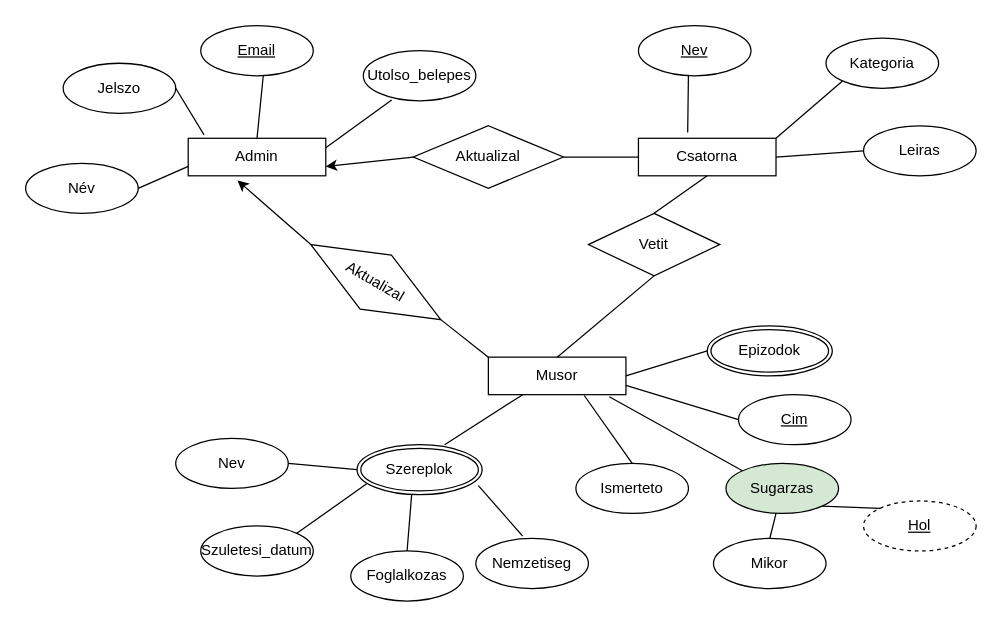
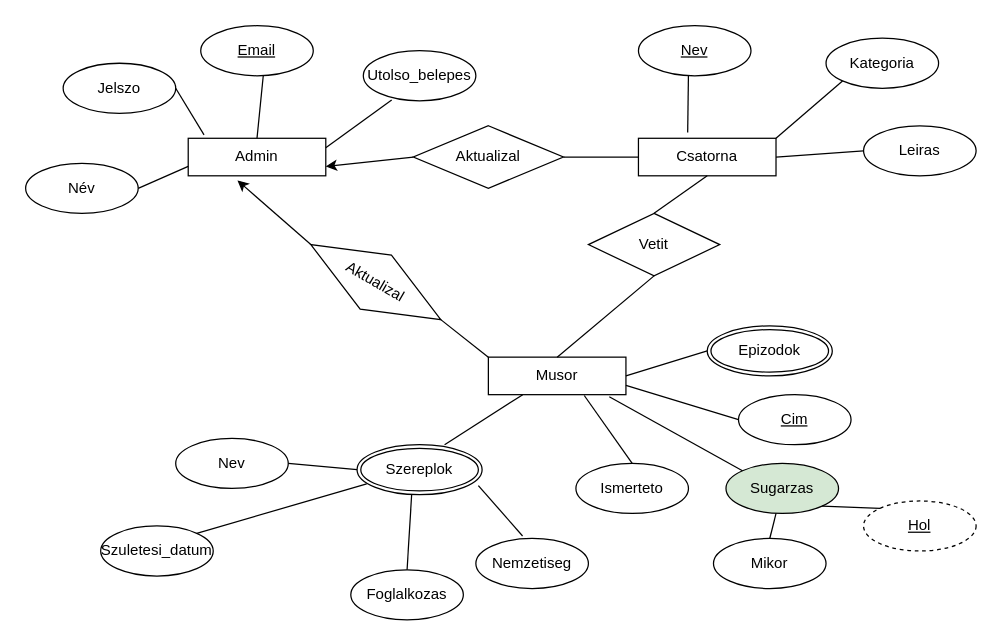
  <mxCell id="0" />
  <mxCell id="1" parent="0" />
  <mxCell id="2" value="Admin" style="rounded=0;whiteSpace=wrap;html=1;" parent="1" vertex="1"><mxGeometry x="150" y="110" width="110" height="30" as="geometry" /></mxCell>
  <mxCell id="3" value="Csatorna" style="rounded=0;whiteSpace=wrap;html=1;" parent="1" vertex="1"><mxGeometry x="510" y="110" width="110" height="30" as="geometry" /></mxCell>
  <mxCell id="4" value="Musor" style="rounded=0;whiteSpace=wrap;html=1;" parent="1" vertex="1"><mxGeometry x="390" y="285" width="110" height="30" as="geometry" /></mxCell>
  <mxCell id="5" value="Név" style="ellipse;whiteSpace=wrap;html=1;" parent="1" vertex="1"><mxGeometry x="20" y="130" width="90" height="40" as="geometry" /></mxCell>
  <mxCell id="6" value="Jelszo" style="ellipse;whiteSpace=wrap;html=1;" parent="1" vertex="1"><mxGeometry x="50" y="50" width="90" height="40" as="geometry" /></mxCell>
  <mxCell id="7" value="Email" style="ellipse;whiteSpace=wrap;html=1;fontStyle=4" parent="1" vertex="1"><mxGeometry x="160" y="20" width="90" height="40" as="geometry" /></mxCell>
  <mxCell id="8" value="Utolso_belepes" style="ellipse;whiteSpace=wrap;html=1;" parent="1" vertex="1"><mxGeometry x="290" y="40" width="90" height="40" as="geometry" /></mxCell>
  <mxCell id="9" value="" style="endArrow=none;html=1;rounded=0;entryX=0.115;entryY=-0.089;entryDx=0;entryDy=0;entryPerimeter=0;" parent="1" target="2" edge="1"><mxGeometry width="50" height="50" relative="1" as="geometry"><mxPoint x="140" y="70" as="sourcePoint" /><mxPoint x="190" y="20" as="targetPoint" /></mxGeometry></mxCell>
  <mxCell id="10" value="" style="endArrow=none;html=1;rounded=0;exitX=0.5;exitY=0;exitDx=0;exitDy=0;" parent="1" source="2" edge="1"><mxGeometry width="50" height="50" relative="1" as="geometry"><mxPoint x="160" y="110" as="sourcePoint" /><mxPoint x="210" y="60" as="targetPoint" /></mxGeometry></mxCell>
  <mxCell id="11" value="" style="endArrow=none;html=1;rounded=0;entryX=0.252;entryY=0.983;entryDx=0;entryDy=0;entryPerimeter=0;exitX=1;exitY=0.25;exitDx=0;exitDy=0;" parent="1" source="2" target="8" edge="1"><mxGeometry width="50" height="50" relative="1" as="geometry"><mxPoint x="260" y="130" as="sourcePoint" /><mxPoint x="310" y="80" as="targetPoint" /></mxGeometry></mxCell>
  <mxCell id="12" value="" style="endArrow=none;html=1;rounded=0;exitX=1;exitY=0.5;exitDx=0;exitDy=0;entryX=0;entryY=0.75;entryDx=0;entryDy=0;" parent="1" source="5" target="2" edge="1"><mxGeometry width="50" height="50" relative="1" as="geometry"><mxPoint x="110" y="150" as="sourcePoint" /><mxPoint x="160" y="100" as="targetPoint" /></mxGeometry></mxCell>
  <mxCell id="13" value="Nev" style="ellipse;whiteSpace=wrap;html=1;fontStyle=4" parent="1" vertex="1"><mxGeometry x="510" y="20" width="90" height="40" as="geometry" /></mxCell>
  <mxCell id="14" value="Kategoria" style="ellipse;whiteSpace=wrap;html=1;" parent="1" vertex="1"><mxGeometry x="660" y="30" width="90" height="40" as="geometry" /></mxCell>
  <mxCell id="15" value="Leiras" style="ellipse;whiteSpace=wrap;html=1;" parent="1" vertex="1"><mxGeometry x="690" y="100" width="90" height="40" as="geometry" /></mxCell>
  <mxCell id="16" value="" style="endArrow=none;html=1;rounded=0;entryX=0.444;entryY=1;entryDx=0;entryDy=0;entryPerimeter=0;exitX=0.358;exitY=-0.156;exitDx=0;exitDy=0;exitPerimeter=0;" parent="1" source="3" target="13" edge="1"><mxGeometry width="50" height="50" relative="1" as="geometry"><mxPoint x="510" y="110" as="sourcePoint" /><mxPoint x="560" y="60" as="targetPoint" /></mxGeometry></mxCell>
  <mxCell id="17" value="" style="endArrow=none;html=1;rounded=0;entryX=0;entryY=1;entryDx=0;entryDy=0;exitX=1;exitY=0;exitDx=0;exitDy=0;" parent="1" source="3" target="14" edge="1"><mxGeometry width="50" height="50" relative="1" as="geometry"><mxPoint x="630" y="120" as="sourcePoint" /><mxPoint x="680" y="70" as="targetPoint" /></mxGeometry></mxCell>
  <mxCell id="18" value="" style="endArrow=none;html=1;rounded=0;entryX=0;entryY=0.5;entryDx=0;entryDy=0;exitX=1;exitY=0.5;exitDx=0;exitDy=0;" parent="1" source="3" target="15" edge="1"><mxGeometry width="50" height="50" relative="1" as="geometry"><mxPoint x="620" y="190" as="sourcePoint" /><mxPoint x="670" y="140" as="targetPoint" /></mxGeometry></mxCell>
  <mxCell id="19" value="Cim" style="ellipse;whiteSpace=wrap;html=1;fontStyle=4" parent="1" vertex="1"><mxGeometry x="590" y="315" width="90" height="40" as="geometry" /></mxCell>
  <mxCell id="20" value="Ismerteto" style="ellipse;whiteSpace=wrap;html=1;" parent="1" vertex="1"><mxGeometry x="460" y="370" width="90" height="40" as="geometry" /></mxCell>
  <mxCell id="21" value="Sugarzas" style="ellipse;whiteSpace=wrap;html=1;fillColor=#d5e8d4;" parent="1" vertex="1"><mxGeometry x="580" y="370" width="90" height="40" as="geometry" /></mxCell>
  <mxCell id="22" value="" style="endArrow=none;html=1;rounded=0;entryX=0;entryY=0.5;entryDx=0;entryDy=0;exitX=1;exitY=0.75;exitDx=0;exitDy=0;" parent="1" source="4" target="19" edge="1"><mxGeometry width="50" height="50" relative="1" as="geometry"><mxPoint x="475" y="260" as="sourcePoint" /><mxPoint x="525" y="210" as="targetPoint" /></mxGeometry></mxCell>
  <mxCell id="23" value="" style="endArrow=none;html=1;rounded=0;exitX=0;exitY=0.5;exitDx=0;exitDy=0;entryX=1;entryY=0.5;entryDx=0;entryDy=0;" parent="1" source="46" target="4" edge="1"><mxGeometry width="50" height="50" relative="1" as="geometry"><mxPoint x="565" y="285" as="sourcePoint" /><mxPoint x="630" y="280" as="targetPoint" /></mxGeometry></mxCell>
  <mxCell id="24" value="" style="endArrow=none;html=1;rounded=0;exitX=0.7;exitY=0;exitDx=0;exitDy=0;exitPerimeter=0;entryX=0.25;entryY=1;entryDx=0;entryDy=0;" parent="1" source="41" target="4" edge="1"><mxGeometry width="50" height="50" relative="1" as="geometry"><mxPoint x="513.04" y="372" as="sourcePoint" /><mxPoint x="555" y="320" as="targetPoint" /></mxGeometry></mxCell>
  <mxCell id="25" value="" style="endArrow=none;html=1;rounded=0;exitX=0.5;exitY=0;exitDx=0;exitDy=0;entryX=0.697;entryY=1.022;entryDx=0;entryDy=0;entryPerimeter=0;" parent="1" source="20" target="4" edge="1"><mxGeometry width="50" height="50" relative="1" as="geometry"><mxPoint x="605" y="385" as="sourcePoint" /><mxPoint x="655" y="335" as="targetPoint" /></mxGeometry></mxCell>
  <mxCell id="26" value="" style="endArrow=none;html=1;rounded=0;exitX=0;exitY=0;exitDx=0;exitDy=0;entryX=0.879;entryY=1.056;entryDx=0;entryDy=0;entryPerimeter=0;" parent="1" source="21" target="4" edge="1"><mxGeometry width="50" height="50" relative="1" as="geometry"><mxPoint x="685" y="310" as="sourcePoint" /><mxPoint x="735" y="260" as="targetPoint" /></mxGeometry></mxCell>
  <mxCell id="27" value="Nev" style="ellipse;whiteSpace=wrap;html=1;fontStyle=0" parent="1" vertex="1"><mxGeometry x="140" y="350" width="90" height="40" as="geometry" /></mxCell>
- <mxCell id="28" value="Szuletesi_datum" style="ellipse;whiteSpace=wrap;html=1;" parent="1" vertex="1"><mxGeometry x="160" y="420" width="90" height="40" as="geometry" /></mxCell>
+ <mxCell id="28" value="Szuletesi_datum" style="ellipse;whiteSpace=wrap;html=1;" parent="1" vertex="1"><mxGeometry x="80" y="420" width="90" height="40" as="geometry" /></mxCell>
  <mxCell id="29" value="Nemzetiseg" style="ellipse;whiteSpace=wrap;html=1;" parent="1" vertex="1"><mxGeometry x="380" y="430" width="90" height="40" as="geometry" /></mxCell>
- <mxCell id="30" value="Foglalkozas" style="ellipse;whiteSpace=wrap;html=1;" parent="1" vertex="1"><mxGeometry x="280" y="440" width="90" height="40" as="geometry" /></mxCell>
+ <mxCell id="30" value="Foglalkozas" style="ellipse;whiteSpace=wrap;html=1;" parent="1" vertex="1"><mxGeometry x="280" y="455" width="90" height="40" as="geometry" /></mxCell>
  <mxCell id="31" value="" style="endArrow=none;html=1;rounded=0;exitX=0;exitY=0.5;exitDx=0;exitDy=0;entryX=1;entryY=0.5;entryDx=0;entryDy=0;" parent="1" source="41" target="27" edge="1"><mxGeometry width="50" height="50" relative="1" as="geometry"><mxPoint x="150" y="320" as="sourcePoint" /><mxPoint x="335" y="235" as="targetPoint" /></mxGeometry></mxCell>
  <mxCell id="32" value="" style="endArrow=none;html=1;rounded=0;entryX=1;entryY=0;entryDx=0;entryDy=0;exitX=0.077;exitY=0.783;exitDx=0;exitDy=0;exitPerimeter=0;" parent="1" source="41" target="28" edge="1"><mxGeometry width="50" height="50" relative="1" as="geometry"><mxPoint x="150" y="335" as="sourcePoint" /><mxPoint x="325" y="345" as="targetPoint" /></mxGeometry></mxCell>
  <mxCell id="33" value="" style="endArrow=none;html=1;rounded=0;exitX=0.415;exitY=-0.05;exitDx=0;exitDy=0;exitPerimeter=0;entryX=0.97;entryY=0.817;entryDx=0;entryDy=0;entryPerimeter=0;" parent="1" source="29" target="41" edge="1"><mxGeometry width="50" height="50" relative="1" as="geometry"><mxPoint x="240" y="345" as="sourcePoint" /><mxPoint x="247.5" y="295" as="targetPoint" /></mxGeometry></mxCell>
  <mxCell id="34" value="" style="endArrow=none;html=1;rounded=0;exitX=0.5;exitY=0;exitDx=0;exitDy=0;entryX=0.437;entryY=0.983;entryDx=0;entryDy=0;entryPerimeter=0;" parent="1" source="30" target="41" edge="1"><mxGeometry width="50" height="50" relative="1" as="geometry"><mxPoint x="90" y="365" as="sourcePoint" /><mxPoint x="177.5" y="335" as="targetPoint" /></mxGeometry></mxCell>
  <mxCell id="35" value="Aktualizal" style="rhombus;whiteSpace=wrap;html=1;" parent="1" vertex="1"><mxGeometry x="330" y="100" width="120" height="50" as="geometry" /></mxCell>
  <mxCell id="36" value="" style="endArrow=none;html=1;rounded=0;entryX=0;entryY=0.5;entryDx=0;entryDy=0;exitX=1;exitY=0.75;exitDx=0;exitDy=0;startArrow=classic;startFill=1;" parent="1" source="2" target="35" edge="1"><mxGeometry width="50" height="50" relative="1" as="geometry"><mxPoint x="260" y="140" as="sourcePoint" /><mxPoint x="310" y="90" as="targetPoint" /></mxGeometry></mxCell>
  <mxCell id="37" value="" style="endArrow=none;html=1;rounded=0;exitX=1;exitY=0.5;exitDx=0;exitDy=0;entryX=0;entryY=0.5;entryDx=0;entryDy=0;endFill=0;" parent="1" source="35" target="3" edge="1"><mxGeometry width="50" height="50" relative="1" as="geometry"><mxPoint x="460" y="140" as="sourcePoint" /><mxPoint x="510" y="90" as="targetPoint" /></mxGeometry></mxCell>
  <mxCell id="38" value="Vetit" style="rhombus;whiteSpace=wrap;html=1;" parent="1" vertex="1"><mxGeometry x="470" y="170" width="105" height="50" as="geometry" /></mxCell>
  <mxCell id="39" value="" style="endArrow=none;html=1;rounded=0;entryX=0.5;entryY=1;entryDx=0;entryDy=0;exitX=0.5;exitY=0;exitDx=0;exitDy=0;" parent="1" source="38" target="3" edge="1"><mxGeometry width="50" height="50" relative="1" as="geometry"><mxPoint x="520" y="190" as="sourcePoint" /><mxPoint x="570" y="140" as="targetPoint" /></mxGeometry></mxCell>
  <mxCell id="40" value="" style="endArrow=none;html=1;rounded=0;entryX=0.5;entryY=1;entryDx=0;entryDy=0;exitX=0.5;exitY=0;exitDx=0;exitDy=0;" parent="1" source="4" target="38" edge="1"><mxGeometry width="50" height="50" relative="1" as="geometry"><mxPoint x="430" y="230" as="sourcePoint" /><mxPoint x="480" y="180" as="targetPoint" /></mxGeometry></mxCell>
  <mxCell id="41" value="Szereplok" style="ellipse;shape=doubleEllipse;margin=3;whiteSpace=wrap;html=1;align=center;" parent="1" vertex="1"><mxGeometry x="285" y="355" width="100" height="40" as="geometry" /></mxCell>
  <mxCell id="42" value="Mikor" style="ellipse;whiteSpace=wrap;html=1;" parent="1" vertex="1"><mxGeometry x="570" y="430" width="90" height="40" as="geometry" /></mxCell>
  <mxCell id="43" value="Hol" style="ellipse;whiteSpace=wrap;html=1;fontStyle=4;dashed=1;" parent="1" vertex="1"><mxGeometry x="690" y="400" width="90" height="40" as="geometry" /></mxCell>
  <mxCell id="44" value="" style="endArrow=none;html=1;rounded=0;exitX=0.5;exitY=0;exitDx=0;exitDy=0;" parent="1" source="42" target="21" edge="1"><mxGeometry width="50" height="50" relative="1" as="geometry"><mxPoint x="655" y="460" as="sourcePoint" /><mxPoint x="705" y="410" as="targetPoint" /></mxGeometry></mxCell>
  <mxCell id="45" value="" style="endArrow=none;html=1;rounded=0;entryX=1;entryY=1;entryDx=0;entryDy=0;exitX=0;exitY=0;exitDx=0;exitDy=0;" parent="1" source="43" target="21" edge="1"><mxGeometry width="50" height="50" relative="1" as="geometry"><mxPoint x="710" y="465" as="sourcePoint" /><mxPoint x="760" y="415" as="targetPoint" /></mxGeometry></mxCell>
  <mxCell id="46" value="Epizodok" style="ellipse;shape=doubleEllipse;margin=3;whiteSpace=wrap;html=1;align=center;" parent="1" vertex="1"><mxGeometry x="565" y="260" width="100" height="40" as="geometry" /></mxCell>
  <mxCell id="47" value="Aktualizal" style="rhombus;whiteSpace=wrap;html=1;rotation=30;" parent="1" vertex="1"><mxGeometry x="240" y="200" width="120" height="50" as="geometry" /></mxCell>
  <mxCell id="48" value="" style="endArrow=none;html=1;rounded=0;entryX=0;entryY=0.5;entryDx=0;entryDy=0;exitX=0.358;exitY=1.122;exitDx=0;exitDy=0;startArrow=classic;startFill=1;exitPerimeter=0;" parent="1" source="2" target="47" edge="1"><mxGeometry width="50" height="50" relative="1" as="geometry"><mxPoint x="170" y="233" as="sourcePoint" /><mxPoint x="220" y="190" as="targetPoint" /></mxGeometry></mxCell>
  <mxCell id="49" value="" style="endArrow=none;html=1;rounded=0;exitX=1;exitY=0.5;exitDx=0;exitDy=0;entryX=0;entryY=0;entryDx=0;entryDy=0;endFill=0;" parent="1" source="47" target="4" edge="1"><mxGeometry width="50" height="50" relative="1" as="geometry"><mxPoint x="370" y="240" as="sourcePoint" /><mxPoint x="420" y="225" as="targetPoint" /></mxGeometry></mxCell>
